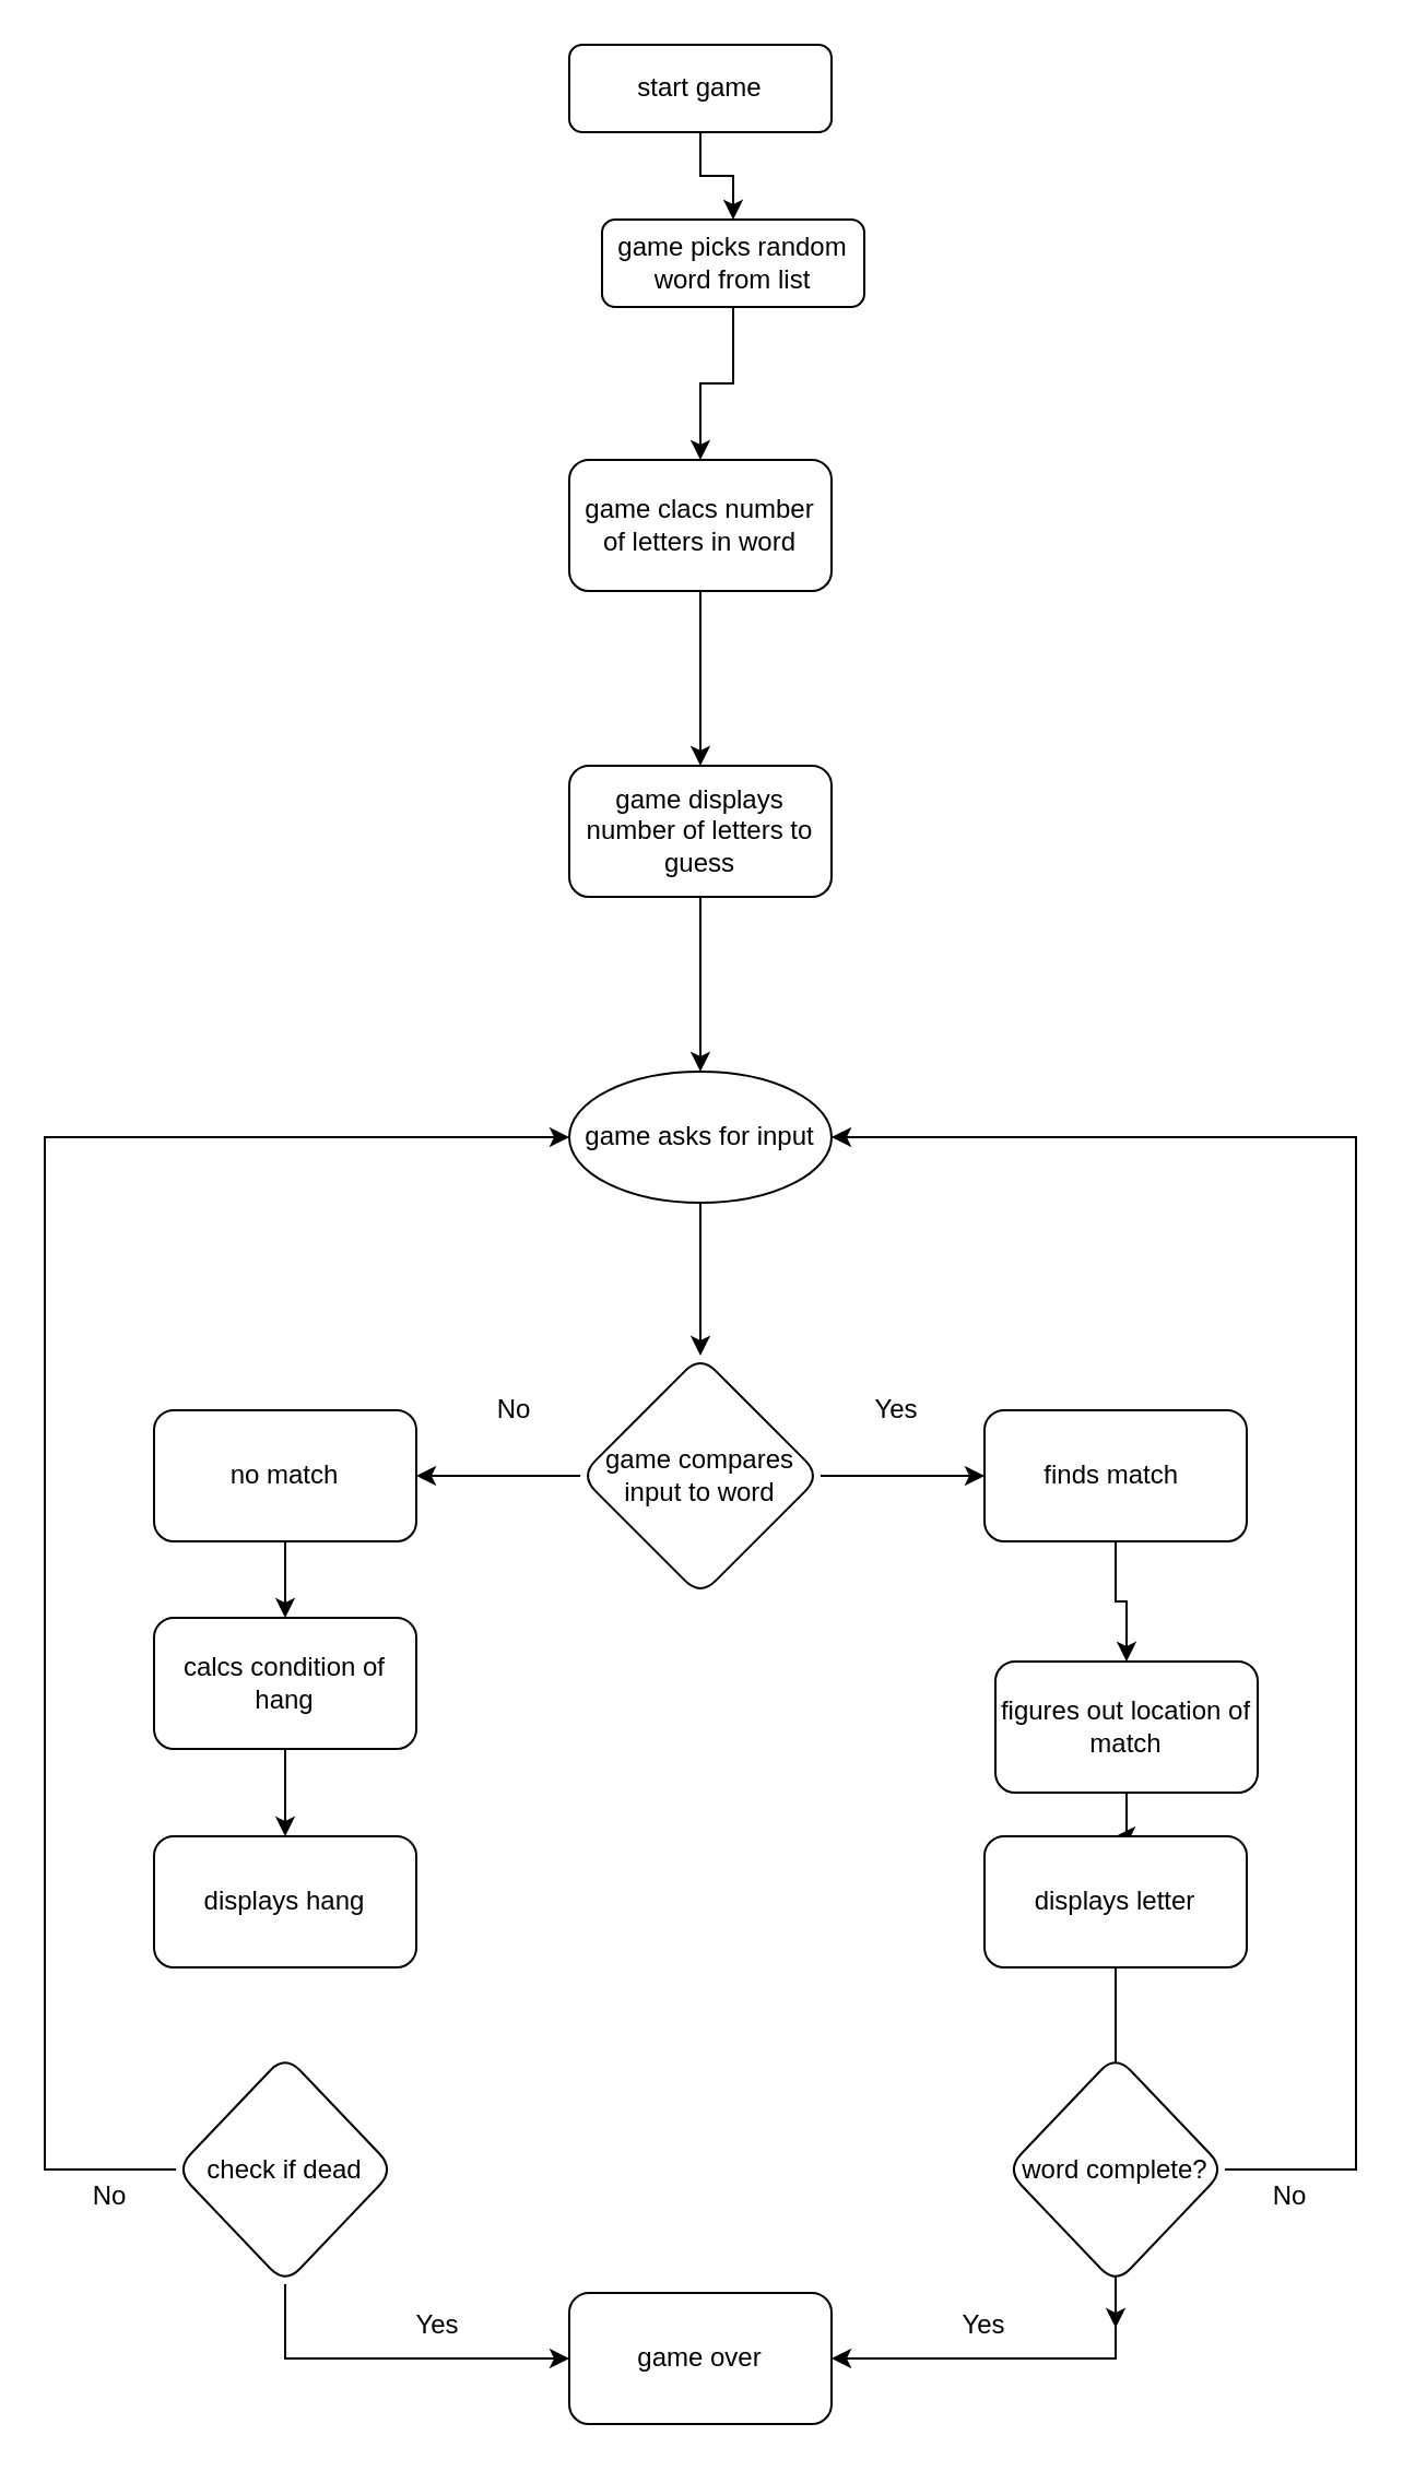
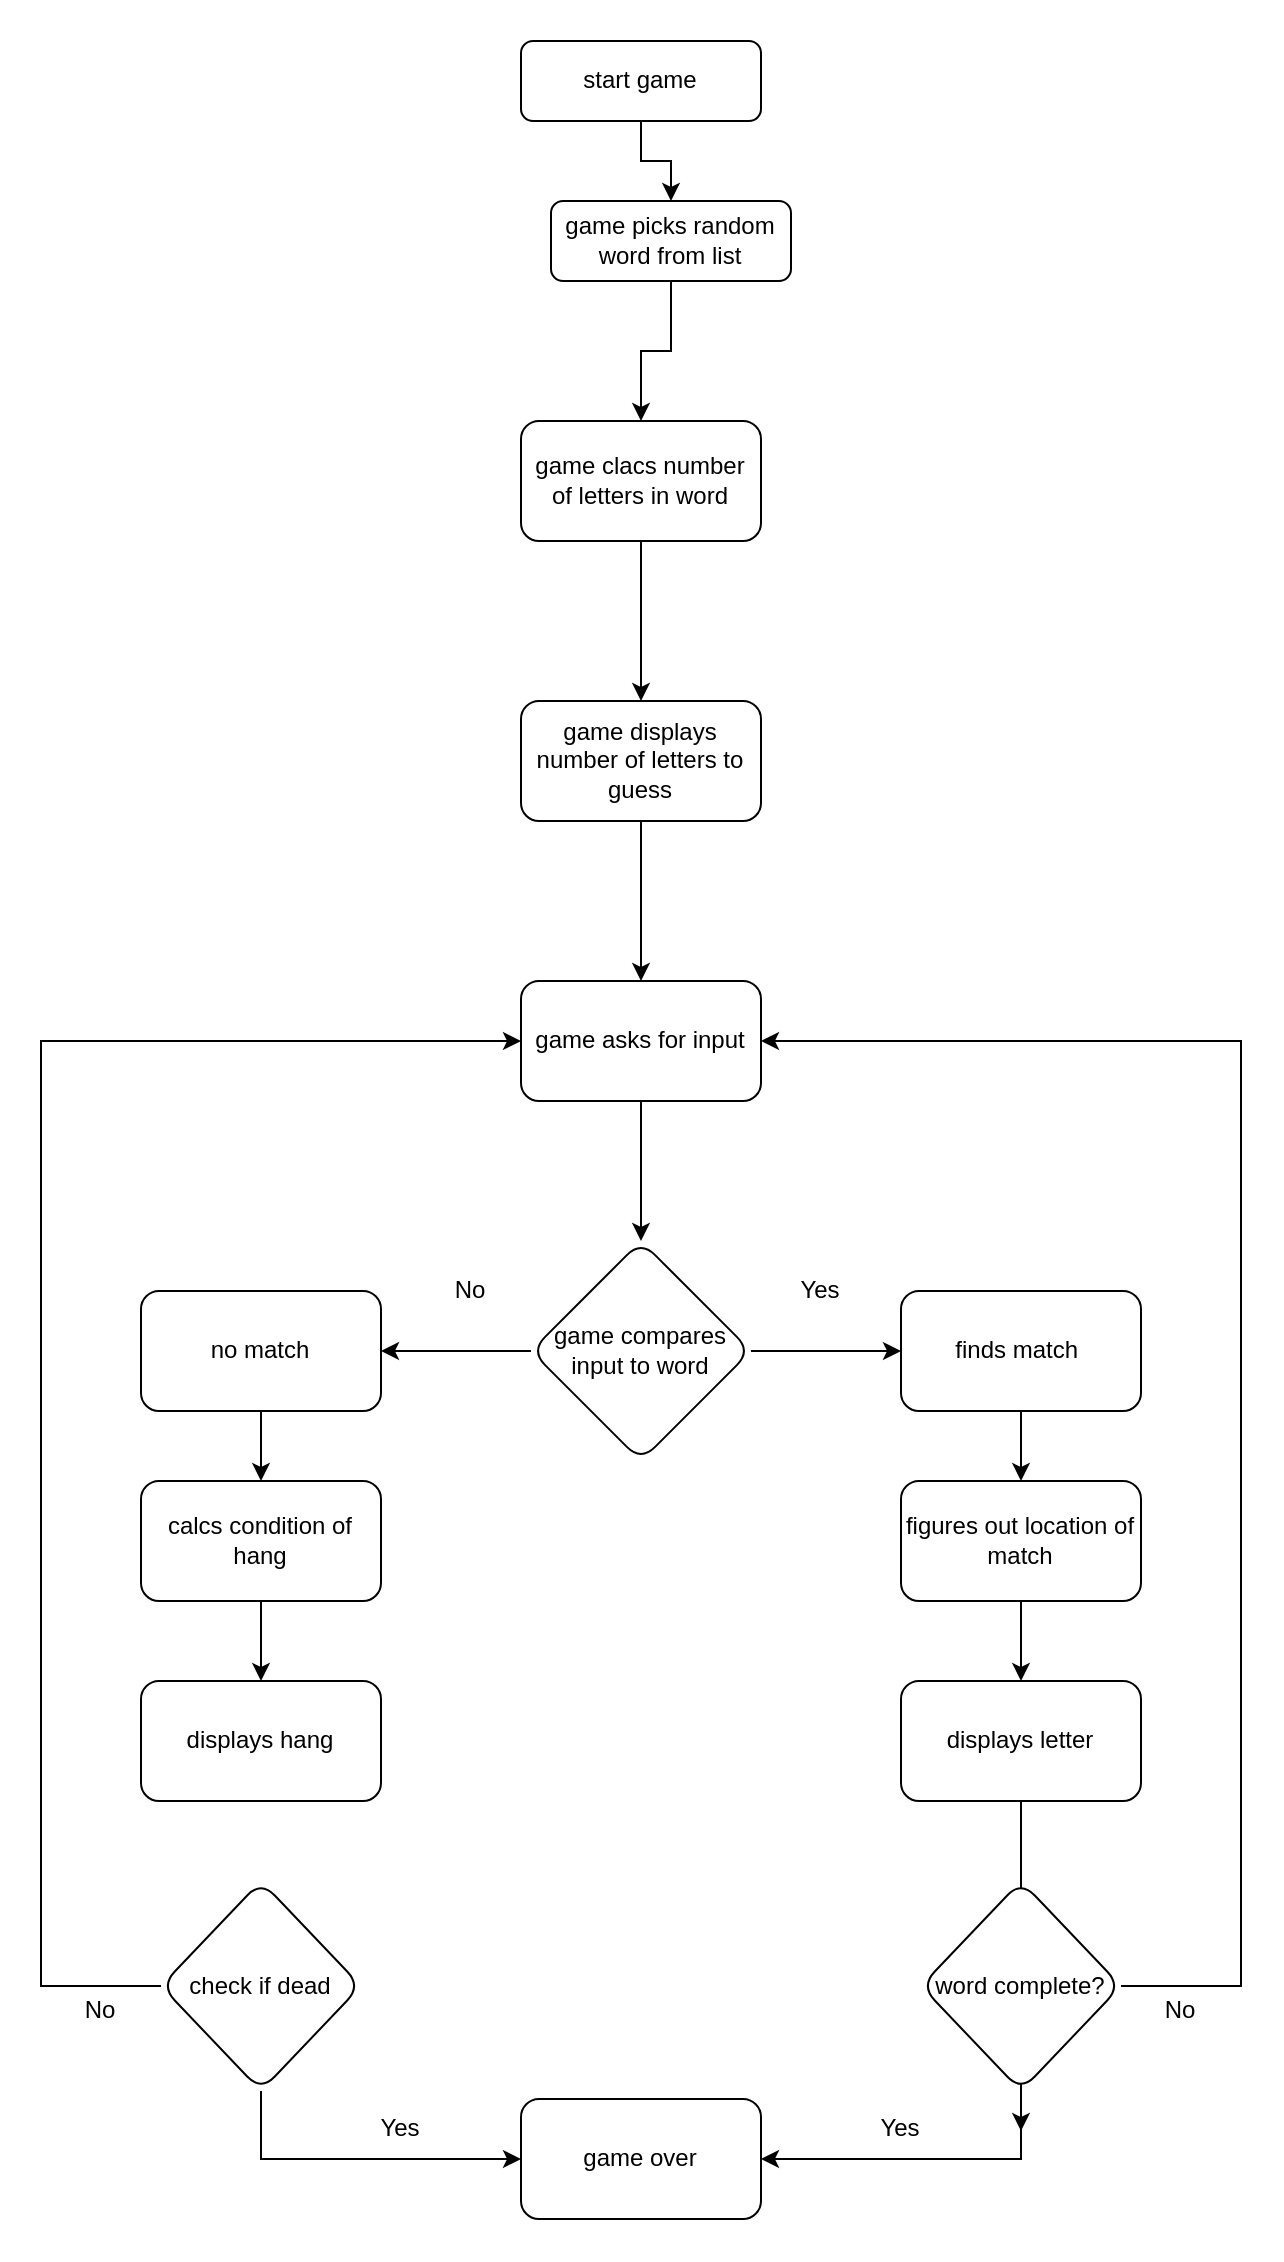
  <mxCell id="0" />
  <mxCell id="1" parent="0" />
  <mxCell id="2" value="" style="edgeStyle=orthogonalEdgeStyle;rounded=0;orthogonalLoop=1;jettySize=auto;html=1;" edge="1" parent="1" source="3" target="5"><mxGeometry relative="1" as="geometry" /></mxCell>
  <mxCell id="3" value="start game" style="rounded=1;whiteSpace=wrap;html=1;fontSize=12;glass=0;strokeWidth=1;shadow=0;" parent="1" vertex="1"><mxGeometry x="260" y="20" width="120" height="40" as="geometry" /></mxCell>
  <mxCell id="4" value="" style="edgeStyle=orthogonalEdgeStyle;rounded=0;orthogonalLoop=1;jettySize=auto;html=1;" edge="1" parent="1" source="5" target="7"><mxGeometry relative="1" as="geometry" /></mxCell>
  <mxCell id="5" value="game picks random word from list" style="rounded=1;whiteSpace=wrap;html=1;fontSize=12;glass=0;strokeWidth=1;shadow=0;" parent="1" vertex="1"><mxGeometry x="275" y="100" width="120" height="40" as="geometry" /></mxCell>
  <mxCell id="6" value="" style="edgeStyle=orthogonalEdgeStyle;rounded=0;orthogonalLoop=1;jettySize=auto;html=1;" edge="1" parent="1" source="7" target="9"><mxGeometry relative="1" as="geometry" /></mxCell>
  <mxCell id="7" value="game clacs number of letters in word" style="whiteSpace=wrap;html=1;rounded=1;shadow=0;strokeWidth=1;glass=0;" vertex="1" parent="1"><mxGeometry x="260" y="210" width="120" height="60" as="geometry" /></mxCell>
  <mxCell id="8" value="" style="edgeStyle=orthogonalEdgeStyle;rounded=0;orthogonalLoop=1;jettySize=auto;html=1;" edge="1" parent="1" source="9" target="11"><mxGeometry relative="1" as="geometry" /></mxCell>
  <mxCell id="9" value="game displays number of letters to guess" style="whiteSpace=wrap;html=1;rounded=1;shadow=0;strokeWidth=1;glass=0;" vertex="1" parent="1"><mxGeometry x="260" y="350" width="120" height="60" as="geometry" /></mxCell>
  <mxCell id="10" value="" style="edgeStyle=orthogonalEdgeStyle;rounded=0;orthogonalLoop=1;jettySize=auto;html=1;" edge="1" parent="1" source="11" target="14"><mxGeometry relative="1" as="geometry" /></mxCell>
- <mxCell id="11" value="game asks for input" style="ellipse;whiteSpace=wrap;html=1;shadow=0;strokeWidth=1;glass=0;" vertex="1" parent="1"><mxGeometry x="260" y="490" width="120" height="60" as="geometry" /></mxCell>
+ <mxCell id="11" value="game asks for input" style="whiteSpace=wrap;html=1;rounded=1;shadow=0;strokeWidth=1;glass=0;" vertex="1" parent="1"><mxGeometry x="260" y="490" width="120" height="60" as="geometry" /></mxCell>
  <mxCell id="12" value="" style="edgeStyle=orthogonalEdgeStyle;rounded=0;orthogonalLoop=1;jettySize=auto;html=1;" edge="1" parent="1" source="14" target="16"><mxGeometry relative="1" as="geometry" /></mxCell>
  <mxCell id="13" value="" style="edgeStyle=orthogonalEdgeStyle;rounded=0;orthogonalLoop=1;jettySize=auto;html=1;" edge="1" parent="1" source="14" target="22"><mxGeometry relative="1" as="geometry" /></mxCell>
  <mxCell id="14" value="game compares input to word" style="rhombus;whiteSpace=wrap;html=1;rounded=1;shadow=0;strokeWidth=1;glass=0;" vertex="1" parent="1"><mxGeometry x="265" y="620" width="110" height="110" as="geometry" /></mxCell>
  <mxCell id="15" value="" style="edgeStyle=orthogonalEdgeStyle;rounded=0;orthogonalLoop=1;jettySize=auto;html=1;" edge="1" parent="1" source="16" target="18"><mxGeometry relative="1" as="geometry" /></mxCell>
  <mxCell id="16" value="finds match&amp;nbsp;" style="whiteSpace=wrap;html=1;rounded=1;shadow=0;strokeWidth=1;glass=0;" vertex="1" parent="1"><mxGeometry x="450" y="645" width="120" height="60" as="geometry" /></mxCell>
  <mxCell id="17" value="" style="edgeStyle=orthogonalEdgeStyle;rounded=0;orthogonalLoop=1;jettySize=auto;html=1;" edge="1" parent="1" source="18" target="20"><mxGeometry relative="1" as="geometry" /></mxCell>
- <mxCell id="18" value="figures out location of match" style="whiteSpace=wrap;html=1;rounded=1;shadow=0;strokeWidth=1;glass=0;" vertex="1" parent="1"><mxGeometry x="455" y="760" width="120" height="60" as="geometry" /></mxCell>
+ <mxCell id="18" value="figures out location of match" style="whiteSpace=wrap;html=1;rounded=1;shadow=0;strokeWidth=1;glass=0;" vertex="1" parent="1"><mxGeometry x="450" y="740" width="120" height="60" as="geometry" /></mxCell>
  <mxCell id="19" value="" style="edgeStyle=orthogonalEdgeStyle;rounded=0;orthogonalLoop=1;jettySize=auto;html=1;" edge="1" parent="1" source="20"><mxGeometry relative="1" as="geometry"><mxPoint x="510" y="1065" as="targetPoint" /></mxGeometry></mxCell>
  <mxCell id="20" value="displays letter" style="whiteSpace=wrap;html=1;rounded=1;shadow=0;strokeWidth=1;glass=0;" vertex="1" parent="1"><mxGeometry x="450" y="840" width="120" height="60" as="geometry" /></mxCell>
  <mxCell id="21" value="" style="edgeStyle=orthogonalEdgeStyle;rounded=0;orthogonalLoop=1;jettySize=auto;html=1;" edge="1" parent="1" source="22" target="24"><mxGeometry relative="1" as="geometry" /></mxCell>
  <mxCell id="22" value="no match" style="whiteSpace=wrap;html=1;rounded=1;shadow=0;strokeWidth=1;glass=0;" vertex="1" parent="1"><mxGeometry x="70" y="645" width="120" height="60" as="geometry" /></mxCell>
  <mxCell id="23" value="" style="edgeStyle=orthogonalEdgeStyle;rounded=0;orthogonalLoop=1;jettySize=auto;html=1;" edge="1" parent="1" source="24" target="25"><mxGeometry relative="1" as="geometry" /></mxCell>
  <mxCell id="24" value="calcs condition of hang" style="whiteSpace=wrap;html=1;rounded=1;shadow=0;strokeWidth=1;glass=0;" vertex="1" parent="1"><mxGeometry x="70" y="740" width="120" height="60" as="geometry" /></mxCell>
  <mxCell id="25" value="displays hang" style="whiteSpace=wrap;html=1;rounded=1;shadow=0;strokeWidth=1;glass=0;" vertex="1" parent="1"><mxGeometry x="70" y="840" width="120" height="60" as="geometry" /></mxCell>
  <mxCell id="26" style="edgeStyle=orthogonalEdgeStyle;rounded=0;orthogonalLoop=1;jettySize=auto;html=1;entryX=0;entryY=0.5;entryDx=0;entryDy=0;" edge="1" parent="1" source="28" target="11"><mxGeometry relative="1" as="geometry"><mxPoint x="0" y="556" as="targetPoint" /><Array as="points"><mxPoint x="20" y="993" /><mxPoint x="20" y="520" /></Array></mxGeometry></mxCell>
  <mxCell id="27" style="edgeStyle=orthogonalEdgeStyle;rounded=0;orthogonalLoop=1;jettySize=auto;html=1;exitX=0.5;exitY=1;exitDx=0;exitDy=0;entryX=0;entryY=0.5;entryDx=0;entryDy=0;" edge="1" parent="1" source="28" target="29"><mxGeometry relative="1" as="geometry" /></mxCell>
  <mxCell id="28" value="check if dead" style="rhombus;whiteSpace=wrap;html=1;rounded=1;shadow=0;strokeWidth=1;glass=0;" vertex="1" parent="1"><mxGeometry x="80" y="940" width="100" height="105" as="geometry" /></mxCell>
  <mxCell id="29" value="game over" style="rounded=1;whiteSpace=wrap;html=1;" vertex="1" parent="1"><mxGeometry x="260" y="1049" width="120" height="60" as="geometry" /></mxCell>
  <mxCell id="30" style="edgeStyle=orthogonalEdgeStyle;rounded=0;orthogonalLoop=1;jettySize=auto;html=1;exitX=0.5;exitY=1;exitDx=0;exitDy=0;entryX=1;entryY=0.5;entryDx=0;entryDy=0;" edge="1" parent="1" source="32" target="29"><mxGeometry relative="1" as="geometry" /></mxCell>
  <mxCell id="31" style="edgeStyle=orthogonalEdgeStyle;rounded=0;orthogonalLoop=1;jettySize=auto;html=1;exitX=1;exitY=0.5;exitDx=0;exitDy=0;entryX=1;entryY=0.5;entryDx=0;entryDy=0;" edge="1" parent="1" source="32" target="11"><mxGeometry relative="1" as="geometry"><Array as="points"><mxPoint x="620" y="993" /><mxPoint x="620" y="520" /></Array></mxGeometry></mxCell>
  <mxCell id="32" value="word complete?" style="rhombus;whiteSpace=wrap;html=1;rounded=1;shadow=0;strokeWidth=1;glass=0;" vertex="1" parent="1"><mxGeometry x="460" y="940" width="100" height="105" as="geometry" /></mxCell>
  <mxCell id="33" value="No" style="text;html=1;strokeColor=none;fillColor=none;align=center;verticalAlign=middle;whiteSpace=wrap;rounded=0;" vertex="1" parent="1"><mxGeometry x="205" y="630" width="60" height="30" as="geometry" /></mxCell>
  <mxCell id="34" value="Yes" style="text;html=1;strokeColor=none;fillColor=none;align=center;verticalAlign=middle;whiteSpace=wrap;rounded=0;" vertex="1" parent="1"><mxGeometry x="380" y="630" width="60" height="30" as="geometry" /></mxCell>
  <mxCell id="35" value="Yes" style="text;html=1;strokeColor=none;fillColor=none;align=center;verticalAlign=middle;whiteSpace=wrap;rounded=0;" vertex="1" parent="1"><mxGeometry x="170" y="1049" width="60" height="30" as="geometry" /></mxCell>
  <mxCell id="36" value="Yes" style="text;html=1;strokeColor=none;fillColor=none;align=center;verticalAlign=middle;whiteSpace=wrap;rounded=0;" vertex="1" parent="1"><mxGeometry x="420" y="1049" width="60" height="30" as="geometry" /></mxCell>
  <mxCell id="37" value="No" style="text;html=1;strokeColor=none;fillColor=none;align=center;verticalAlign=middle;whiteSpace=wrap;rounded=0;" vertex="1" parent="1"><mxGeometry x="20" y="990" width="60" height="30" as="geometry" /></mxCell>
  <mxCell id="38" value="No" style="text;html=1;strokeColor=none;fillColor=none;align=center;verticalAlign=middle;whiteSpace=wrap;rounded=0;" vertex="1" parent="1"><mxGeometry x="560" y="990" width="60" height="30" as="geometry" /></mxCell>
